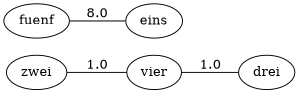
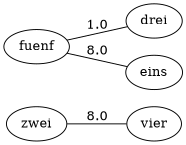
  graph {
    rankdir=LR
    n1 [label=zwei]
    n2 [label=vier]
    n3 [label=fuenf]
    n4 [label=drei]
    n5 [label=eins]
-   n1 -- n2 [label=1.0]
-   n2 -- n4 [label=1.0]
+   n1 -- n2 [label=8.0]
+   n3 -- n4 [label=1.0]
    n3 -- n5 [label=8.0]
  }
